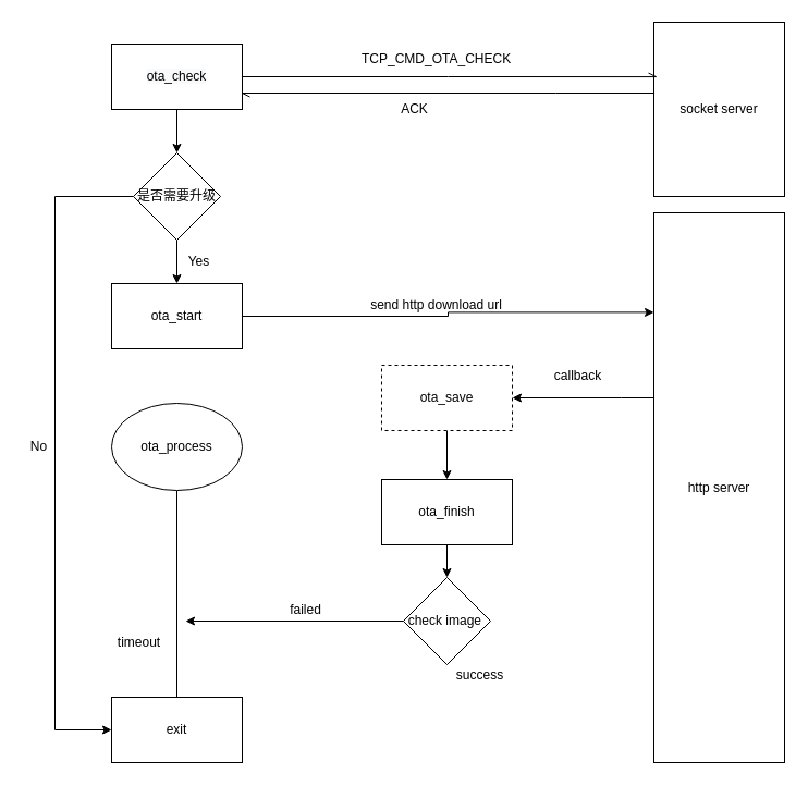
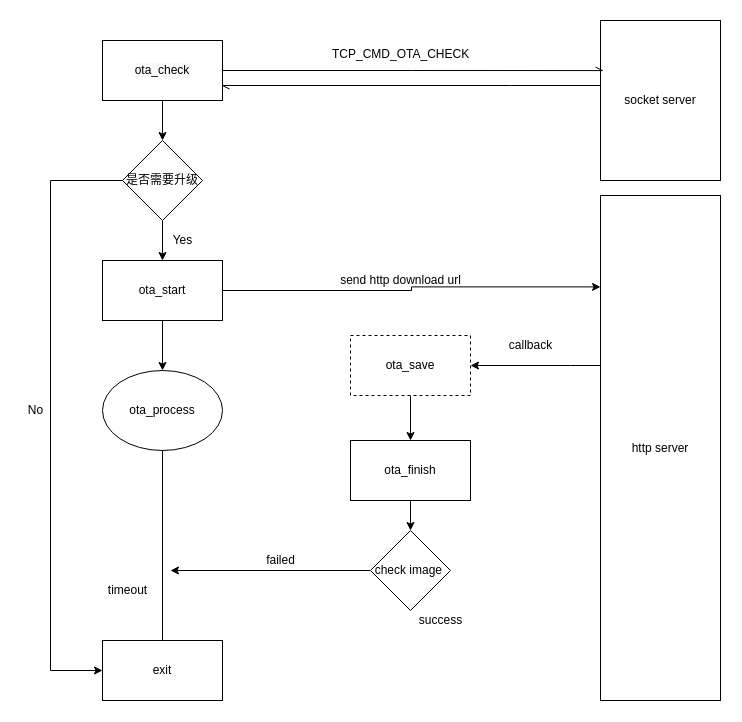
  <mxCell id="0" />
  <mxCell id="1" parent="0" />
  <mxCell id="2" style="edgeStyle=orthogonalEdgeStyle;rounded=0;orthogonalLoop=1;jettySize=auto;html=1;entryX=0;entryY=0.5;entryDx=0;entryDy=0;fontFamily=Helvetica;exitX=0;exitY=0.5;exitDx=0;exitDy=0;" parent="1" source="25" target="18" edge="1"><mxGeometry relative="1" as="geometry"><mxPoint x="102" y="80" as="sourcePoint" /><mxPoint x="90" y="90" as="targetPoint" /><Array as="points"><mxPoint x="50" y="180" /><mxPoint x="50" y="670" /></Array></mxGeometry></mxCell>
  <mxCell id="3" style="edgeStyle=orthogonalEdgeStyle;rounded=0;orthogonalLoop=1;jettySize=auto;html=1;entryX=1;entryY=0.75;entryDx=0;entryDy=0;endArrow=openAsync;endFill=0;" edge="1" parent="1" source="4" target="23"><mxGeometry relative="1" as="geometry"><Array as="points"><mxPoint x="510" y="85" /><mxPoint x="510" y="85" /></Array></mxGeometry></mxCell>
  <mxCell id="4" value="socket server" style="rounded=0;whiteSpace=wrap;html=1;fontFamily=Helvetica;" parent="1" vertex="1"><mxGeometry x="600" y="20" width="120" height="160" as="geometry" /></mxCell>
  <mxCell id="5" style="edgeStyle=none;rounded=0;orthogonalLoop=1;jettySize=auto;html=1;entryX=0.5;entryY=1;entryDx=0;entryDy=0;fontFamily=Helvetica;" parent="1" source="6" target="18" edge="1"><mxGeometry relative="1" as="geometry"><mxPoint x="18" y="132" as="targetPoint" /></mxGeometry></mxCell>
  <mxCell id="6" value="ota_process" style="ellipse;whiteSpace=wrap;html=1;fontFamily=Helvetica;" parent="1" vertex="1"><mxGeometry x="102" y="370" width="120" height="80" as="geometry" /></mxCell>
  <mxCell id="7" value="TCP_CMD_OTA_CHECK" style="text;whiteSpace=wrap;html=1;fontFamily=Helvetica;" parent="1" vertex="1"><mxGeometry x="330" y="40" width="160" height="30" as="geometry" /></mxCell>
  <mxCell id="8" style="edgeStyle=orthogonalEdgeStyle;rounded=0;orthogonalLoop=1;jettySize=auto;html=1;entryX=1;entryY=0.5;entryDx=0;entryDy=0;endArrow=classic;endFill=1;" edge="1" parent="1" source="9" target="16"><mxGeometry relative="1" as="geometry"><Array as="points"><mxPoint x="570" y="365" /><mxPoint x="570" y="365" /></Array></mxGeometry></mxCell>
  <mxCell id="9" value="http server" style="rounded=0;whiteSpace=wrap;html=1;fontFamily=Helvetica;" parent="1" vertex="1"><mxGeometry x="600" y="195" width="120" height="505" as="geometry" /></mxCell>
  <mxCell id="10" value="callback" style="text;html=1;align=center;verticalAlign=middle;resizable=0;points=[];autosize=1;fontFamily=Helvetica;" parent="1" vertex="1"><mxGeometry x="500" y="335" width="60" height="20" as="geometry" /></mxCell>
  <mxCell id="11" value="timeout" style="text;html=1;align=center;verticalAlign=middle;resizable=0;points=[];autosize=1;fontFamily=Helvetica;" parent="1" vertex="1"><mxGeometry x="102" y="580" width="50" height="20" as="geometry" /></mxCell>
+ <mxCell id="12" style="edgeStyle=orthogonalEdgeStyle;rounded=0;orthogonalLoop=1;jettySize=auto;html=1;entryX=0.5;entryY=0;entryDx=0;entryDy=0;endArrow=classic;endFill=1;" edge="1" parent="1" source="14" target="6"><mxGeometry relative="1" as="geometry" /></mxCell>
  <mxCell id="13" style="edgeStyle=orthogonalEdgeStyle;rounded=0;orthogonalLoop=1;jettySize=auto;html=1;entryX=0;entryY=0.181;entryDx=0;entryDy=0;entryPerimeter=0;endArrow=classic;endFill=1;" edge="1" parent="1" source="14" target="9"><mxGeometry relative="1" as="geometry" /></mxCell>
  <mxCell id="14" value="ota_start" style="rounded=0;whiteSpace=wrap;html=1;fontFamily=Helvetica;" parent="1" vertex="1"><mxGeometry x="102" y="260" width="120" height="60" as="geometry" /></mxCell>
  <mxCell id="15" style="edgeStyle=orthogonalEdgeStyle;rounded=0;orthogonalLoop=1;jettySize=auto;html=1;entryX=0.5;entryY=0;entryDx=0;entryDy=0;endArrow=classic;endFill=1;" edge="1" parent="1" source="16" target="28"><mxGeometry relative="1" as="geometry" /></mxCell>
  <mxCell id="16" value="ota_save" style="rounded=0;whiteSpace=wrap;html=1;fontFamily=Helvetica;dashed=1;" parent="1" vertex="1"><mxGeometry x="350" y="335" width="120" height="60" as="geometry" /></mxCell>
  <mxCell id="17" value="send http download url" style="text;html=1;align=center;verticalAlign=middle;resizable=0;points=[];autosize=1;fontFamily=Helvetica;" parent="1" vertex="1"><mxGeometry x="330" y="270" width="140" height="20" as="geometry" /></mxCell>
  <mxCell id="18" value="&lt;span&gt;exit&lt;/span&gt;" style="rounded=0;whiteSpace=wrap;html=1;" vertex="1" parent="1"><mxGeometry x="102" y="640" width="120" height="60" as="geometry" /></mxCell>
  <mxCell id="19" value="No" style="text;html=1;align=center;verticalAlign=middle;resizable=0;points=[];autosize=1;" vertex="1" parent="1"><mxGeometry x="20" y="400" width="30" height="20" as="geometry" /></mxCell>
- <mxCell id="20" value="ACK" style="text;html=1;align=center;verticalAlign=middle;resizable=0;points=[];autosize=1;" vertex="1" parent="1"><mxGeometry x="360" y="90" width="40" height="20" as="geometry" /></mxCell>
  <mxCell id="21" style="edgeStyle=orthogonalEdgeStyle;rounded=0;orthogonalLoop=1;jettySize=auto;html=1;entryX=0.017;entryY=0.313;entryDx=0;entryDy=0;entryPerimeter=0;endArrow=openAsync;endFill=0;" edge="1" parent="1" source="23" target="4"><mxGeometry relative="1" as="geometry" /></mxCell>
  <mxCell id="22" style="edgeStyle=orthogonalEdgeStyle;rounded=0;orthogonalLoop=1;jettySize=auto;html=1;entryX=0.5;entryY=0;entryDx=0;entryDy=0;endArrow=classic;endFill=1;" edge="1" parent="1" source="23" target="25"><mxGeometry relative="1" as="geometry" /></mxCell>
  <mxCell id="23" value="&#10;&#10;&lt;span style=&quot;color: rgb(0, 0, 0); font-family: helvetica; font-size: 12px; font-style: normal; font-weight: 400; letter-spacing: normal; text-align: center; text-indent: 0px; text-transform: none; word-spacing: 0px; background-color: rgb(248, 249, 250); display: inline; float: none;&quot;&gt;ota_check&lt;/span&gt;&#10;&#10;" style="rounded=0;whiteSpace=wrap;html=1;" vertex="1" parent="1"><mxGeometry x="102" y="40" width="120" height="60" as="geometry" /></mxCell>
  <mxCell id="24" style="edgeStyle=orthogonalEdgeStyle;rounded=0;orthogonalLoop=1;jettySize=auto;html=1;entryX=0.5;entryY=0;entryDx=0;entryDy=0;endArrow=classic;endFill=1;" edge="1" parent="1" source="25" target="14"><mxGeometry relative="1" as="geometry" /></mxCell>
  <mxCell id="25" value="是否需要升级" style="rhombus;whiteSpace=wrap;html=1;" vertex="1" parent="1"><mxGeometry x="122" y="140" width="80" height="80" as="geometry" /></mxCell>
  <mxCell id="26" value="Yes" style="text;html=1;align=center;verticalAlign=middle;resizable=0;points=[];autosize=1;" vertex="1" parent="1"><mxGeometry x="162" y="230" width="40" height="20" as="geometry" /></mxCell>
  <mxCell id="27" style="edgeStyle=orthogonalEdgeStyle;rounded=0;orthogonalLoop=1;jettySize=auto;html=1;endArrow=classic;endFill=1;" edge="1" parent="1" source="28" target="31"><mxGeometry relative="1" as="geometry" /></mxCell>
  <mxCell id="28" value="ota_finish" style="rounded=0;whiteSpace=wrap;html=1;" vertex="1" parent="1"><mxGeometry x="350" y="440" width="120" height="60" as="geometry" /></mxCell>
  <mxCell id="29" value="failed" style="text;html=1;align=center;verticalAlign=middle;resizable=0;points=[];autosize=1;" vertex="1" parent="1"><mxGeometry x="260" y="550" width="40" height="20" as="geometry" /></mxCell>
  <mxCell id="30" style="edgeStyle=orthogonalEdgeStyle;rounded=0;orthogonalLoop=1;jettySize=auto;html=1;endArrow=classic;endFill=1;" edge="1" parent="1" source="31"><mxGeometry relative="1" as="geometry"><mxPoint x="170" y="570" as="targetPoint" /></mxGeometry></mxCell>
  <mxCell id="31" value="check image&amp;nbsp;" style="rhombus;whiteSpace=wrap;html=1;" vertex="1" parent="1"><mxGeometry x="370" y="530" width="80" height="80" as="geometry" /></mxCell>
  <mxCell id="32" value="success" style="text;html=1;align=center;verticalAlign=middle;resizable=0;points=[];autosize=1;" vertex="1" parent="1"><mxGeometry x="410" y="610" width="60" height="20" as="geometry" /></mxCell>
